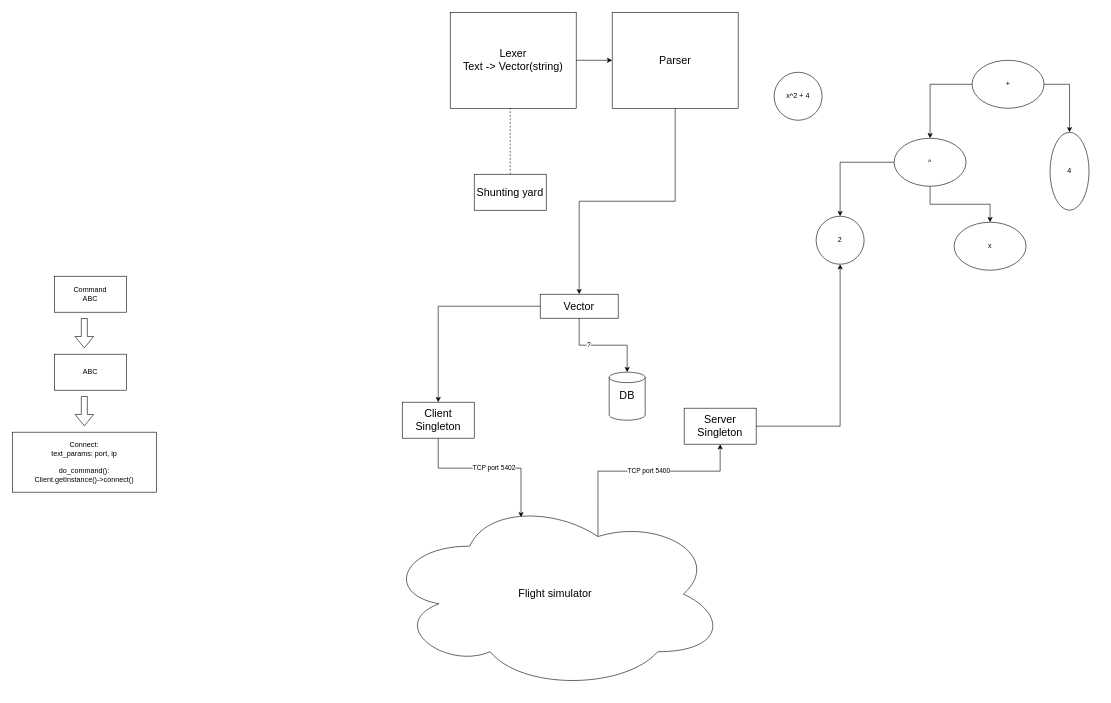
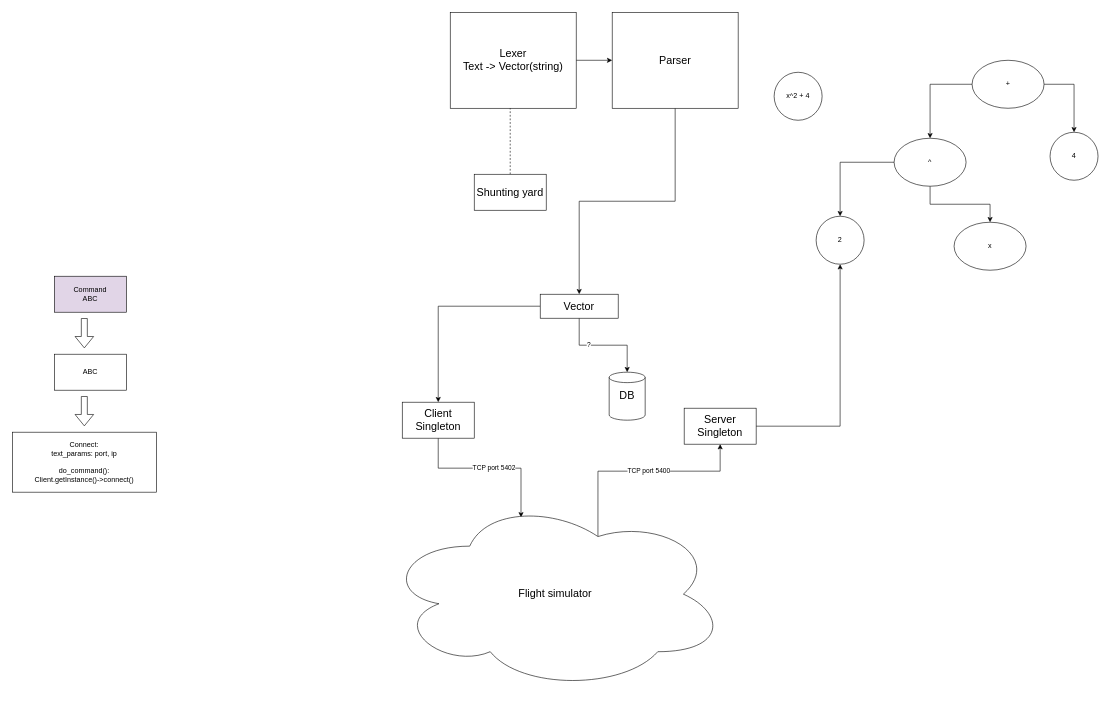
  <mxCell id="0" />
  <mxCell id="1" parent="0" />
  <mxCell id="2" style="edgeStyle=orthogonalEdgeStyle;rounded=0;orthogonalLoop=1;jettySize=auto;html=1;entryX=0;entryY=0.5;entryDx=0;entryDy=0;" parent="1" source="3" target="5" edge="1"><mxGeometry relative="1" as="geometry" /></mxCell>
  <mxCell id="3" value="&lt;font style=&quot;font-size: 18px&quot;&gt;Lexer&lt;br&gt;Text -&amp;gt; Vector(string)&lt;/font&gt;" style="rounded=0;whiteSpace=wrap;html=1;" parent="1" vertex="1"><mxGeometry x="750" y="20" width="210" height="160" as="geometry" /></mxCell>
  <mxCell id="4" style="edgeStyle=orthogonalEdgeStyle;rounded=0;orthogonalLoop=1;jettySize=auto;html=1;entryX=0.5;entryY=0;entryDx=0;entryDy=0;" parent="1" source="5" target="9" edge="1"><mxGeometry relative="1" as="geometry" /></mxCell>
  <mxCell id="5" value="&lt;font style=&quot;font-size: 18px&quot;&gt;Parser&lt;/font&gt;" style="rounded=0;whiteSpace=wrap;html=1;" parent="1" vertex="1"><mxGeometry x="1020" y="20" width="210" height="160" as="geometry" /></mxCell>
  <mxCell id="6" style="edgeStyle=orthogonalEdgeStyle;rounded=0;orthogonalLoop=1;jettySize=auto;html=1;" parent="1" source="9" target="12" edge="1"><mxGeometry relative="1" as="geometry" /></mxCell>
  <mxCell id="7" style="edgeStyle=orthogonalEdgeStyle;rounded=0;orthogonalLoop=1;jettySize=auto;html=1;" parent="1" source="9" target="18" edge="1"><mxGeometry relative="1" as="geometry" /></mxCell>
  <mxCell id="8" value="?" style="edgeLabel;html=1;align=center;verticalAlign=middle;resizable=0;points=[];" parent="7" vertex="1" connectable="0"><mxGeometry x="-0.492" y="15" relative="1" as="geometry"><mxPoint as="offset" /></mxGeometry></mxCell>
  <mxCell id="9" value="&lt;font style=&quot;font-size: 18px&quot;&gt;Vector&lt;/font&gt;" style="rounded=0;whiteSpace=wrap;html=1;" parent="1" vertex="1"><mxGeometry x="900" y="490" width="130" height="40" as="geometry" /></mxCell>
  <mxCell id="10" style="edgeStyle=orthogonalEdgeStyle;rounded=0;orthogonalLoop=1;jettySize=auto;html=1;entryX=0.4;entryY=0.1;entryDx=0;entryDy=0;entryPerimeter=0;" parent="1" source="12" target="15" edge="1"><mxGeometry relative="1" as="geometry" /></mxCell>
  <mxCell id="11" value="TCP port 5402" style="edgeLabel;html=1;align=center;verticalAlign=middle;resizable=0;points=[];" parent="10" vertex="1" connectable="0"><mxGeometry x="0.052" y="2" relative="1" as="geometry"><mxPoint as="offset" /></mxGeometry></mxCell>
  <mxCell id="12" value="&lt;font style=&quot;font-size: 18px&quot;&gt;Client&lt;br&gt;Singleton&lt;/font&gt;" style="rounded=0;whiteSpace=wrap;html=1;" parent="1" vertex="1"><mxGeometry x="670" y="670" width="120" height="60" as="geometry" /></mxCell>
  <mxCell id="13" style="edgeStyle=orthogonalEdgeStyle;rounded=0;orthogonalLoop=1;jettySize=auto;html=1;entryX=0.5;entryY=1;entryDx=0;entryDy=0;exitX=0.625;exitY=0.2;exitDx=0;exitDy=0;exitPerimeter=0;" parent="1" source="15" target="17" edge="1"><mxGeometry relative="1" as="geometry" /></mxCell>
  <mxCell id="14" value="TCP port 5400" style="edgeLabel;html=1;align=center;verticalAlign=middle;resizable=0;points=[];" parent="13" vertex="1" connectable="0"><mxGeometry x="0.078" y="2" relative="1" as="geometry"><mxPoint as="offset" /></mxGeometry></mxCell>
  <mxCell id="15" value="&lt;font style=&quot;font-size: 18px&quot;&gt;Flight simulator&lt;/font&gt;" style="ellipse;shape=cloud;whiteSpace=wrap;html=1;" parent="1" vertex="1"><mxGeometry x="640" y="830" width="570" height="320" as="geometry" /></mxCell>
  <mxCell id="16" style="edgeStyle=orthogonalEdgeStyle;rounded=0;orthogonalLoop=1;jettySize=auto;html=1;" parent="1" source="17" target="33" edge="1"><mxGeometry relative="1" as="geometry" /></mxCell>
  <mxCell id="17" value="&lt;font style=&quot;font-size: 18px&quot;&gt;Server&lt;br&gt;Singleton&lt;/font&gt;" style="rounded=0;whiteSpace=wrap;html=1;" parent="1" vertex="1"><mxGeometry x="1140" y="680" width="120" height="60" as="geometry" /></mxCell>
  <mxCell id="18" value="&lt;font style=&quot;font-size: 18px&quot;&gt;DB&lt;/font&gt;" style="shape=cylinder2;whiteSpace=wrap;html=1;boundedLbl=1;backgroundOutline=1;size=8.706;" parent="1" vertex="1"><mxGeometry x="1015" y="620" width="60" height="80" as="geometry" /></mxCell>
- <mxCell id="19" value="Command&lt;br&gt;ABC" style="rounded=0;whiteSpace=wrap;html=1;" parent="1" vertex="1"><mxGeometry x="90" y="460" width="120" height="60" as="geometry" /></mxCell>
+ <mxCell id="19" value="Command&lt;br&gt;ABC" style="rounded=0;whiteSpace=wrap;html=1;fillColor=#e1d5e7;" parent="1" vertex="1"><mxGeometry x="90" y="460" width="120" height="60" as="geometry" /></mxCell>
  <mxCell id="20" value="" style="shape=flexArrow;endArrow=classic;html=1;" parent="1" edge="1"><mxGeometry width="50" height="50" relative="1" as="geometry"><mxPoint x="140" y="530" as="sourcePoint" /><mxPoint x="140" y="580" as="targetPoint" /></mxGeometry></mxCell>
  <mxCell id="21" value="ABC" style="rounded=0;whiteSpace=wrap;html=1;" parent="1" vertex="1"><mxGeometry x="90" y="590" width="120" height="60" as="geometry" /></mxCell>
  <mxCell id="22" value="Connect:&lt;br&gt;text_params: port, ip&lt;br&gt;&lt;br&gt;do_command():&lt;br&gt;Client.getInstance()-&amp;gt;connect()" style="rounded=0;whiteSpace=wrap;html=1;" parent="1" vertex="1"><mxGeometry x="20" y="720" width="240" height="100" as="geometry" /></mxCell>
  <mxCell id="23" value="" style="shape=flexArrow;endArrow=classic;html=1;" parent="1" edge="1"><mxGeometry width="50" height="50" relative="1" as="geometry"><mxPoint x="140" y="660" as="sourcePoint" /><mxPoint x="140" y="710" as="targetPoint" /></mxGeometry></mxCell>
  <mxCell id="24" value="x^2 + 4" style="ellipse;whiteSpace=wrap;html=1;aspect=fixed;" parent="1" vertex="1"><mxGeometry x="1290" y="120" width="80" height="80" as="geometry" /></mxCell>
  <mxCell id="25" style="edgeStyle=orthogonalEdgeStyle;rounded=0;orthogonalLoop=1;jettySize=auto;html=1;" parent="1" source="27" target="33" edge="1"><mxGeometry relative="1" as="geometry" /></mxCell>
  <mxCell id="26" style="edgeStyle=orthogonalEdgeStyle;rounded=0;orthogonalLoop=1;jettySize=auto;html=1;entryX=0.5;entryY=0;entryDx=0;entryDy=0;" parent="1" source="27" target="31" edge="1"><mxGeometry relative="1" as="geometry" /></mxCell>
  <mxCell id="27" value="^" style="ellipse;whiteSpace=wrap;html=1;" parent="1" vertex="1"><mxGeometry x="1490" y="230" width="120" height="80" as="geometry" /></mxCell>
  <mxCell id="28" style="edgeStyle=orthogonalEdgeStyle;rounded=0;orthogonalLoop=1;jettySize=auto;html=1;entryX=0.5;entryY=0;entryDx=0;entryDy=0;" parent="1" source="30" target="32" edge="1"><mxGeometry relative="1" as="geometry" /></mxCell>
  <mxCell id="29" style="edgeStyle=orthogonalEdgeStyle;rounded=0;orthogonalLoop=1;jettySize=auto;html=1;entryX=0.5;entryY=0;entryDx=0;entryDy=0;" parent="1" source="30" target="27" edge="1"><mxGeometry relative="1" as="geometry" /></mxCell>
  <mxCell id="30" value="+" style="ellipse;whiteSpace=wrap;html=1;" parent="1" vertex="1"><mxGeometry x="1620" y="100" width="120" height="80" as="geometry" /></mxCell>
  <mxCell id="31" value="x" style="ellipse;whiteSpace=wrap;html=1;" parent="1" vertex="1"><mxGeometry x="1590" y="370" width="120" height="80" as="geometry" /></mxCell>
- <mxCell id="32" value="4" style="ellipse;whiteSpace=wrap;html=1;aspect=fixed;" parent="1" vertex="1"><mxGeometry x="1750" y="220" width="65" height="130" as="geometry" /></mxCell>
+ <mxCell id="32" value="4" style="ellipse;whiteSpace=wrap;html=1;aspect=fixed;" parent="1" vertex="1"><mxGeometry x="1750" y="220" width="80" height="80" as="geometry" /></mxCell>
  <mxCell id="33" value="2" style="ellipse;whiteSpace=wrap;html=1;aspect=fixed;" parent="1" vertex="1"><mxGeometry x="1360" y="360" width="80" height="80" as="geometry" /></mxCell>
  <mxCell id="34" value="" style="endArrow=none;dashed=1;html=1;" parent="1" edge="1"><mxGeometry width="50" height="50" relative="1" as="geometry"><mxPoint x="850" y="290" as="sourcePoint" /><mxPoint x="850" y="180" as="targetPoint" /></mxGeometry></mxCell>
  <mxCell id="35" value="&lt;font style=&quot;font-size: 18px&quot;&gt;Shunting yard&lt;/font&gt;" style="rounded=0;whiteSpace=wrap;html=1;" parent="1" vertex="1"><mxGeometry x="790" y="290" width="120" height="60" as="geometry" /></mxCell>
